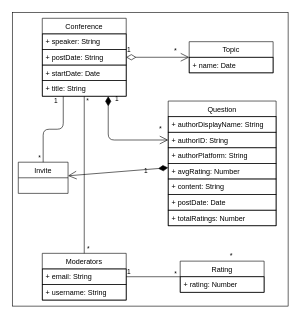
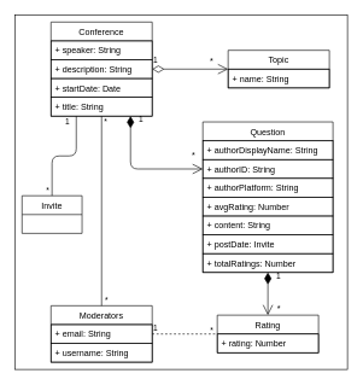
  <mxCell id="0" />
  <mxCell id="1" parent="0" />
  <mxCell id="2" value="" style="rounded=0;whiteSpace=wrap;html=1;" vertex="1" parent="1"><mxGeometry x="20" y="20" width="460" height="490" as="geometry" /></mxCell>
  <mxCell id="3" value="Rating" style="swimlane;fontStyle=0;childLayout=stackLayout;horizontal=1;startSize=26;fillColor=none;horizontalStack=0;resizeParent=1;resizeParentMax=0;resizeLast=0;collapsible=1;marginBottom=0;labelBackgroundColor=none;fontColor=#000000;strokeColor=#000000;" parent="1" vertex="1"><mxGeometry x="300" y="435" width="140" height="52" as="geometry" /></mxCell>
  <mxCell id="4" value="+ rating: Number" style="text;strokeColor=#000000;fillColor=none;align=left;verticalAlign=top;spacingLeft=4;spacingRight=4;overflow=hidden;rotatable=0;points=[[0,0.5],[1,0.5]];portConstraint=eastwest;fontColor=#000000;" parent="3" vertex="1"><mxGeometry y="26" width="140" height="26" as="geometry" /></mxCell>
  <mxCell id="5" value="Conference" style="swimlane;fontStyle=0;childLayout=stackLayout;horizontal=1;startSize=26;fillColor=none;horizontalStack=0;resizeParent=1;resizeParentMax=0;resizeLast=0;collapsible=1;marginBottom=0;labelBackgroundColor=none;fontColor=#000000;strokeColor=#000000;" parent="1" vertex="1"><mxGeometry x="70" y="30" width="140" height="130" as="geometry"><mxRectangle x="90" y="100" width="90" height="26" as="alternateBounds" /></mxGeometry></mxCell>
  <mxCell id="6" value="+ speaker: String" style="text;strokeColor=#000000;fillColor=none;align=left;verticalAlign=top;spacingLeft=4;spacingRight=4;overflow=hidden;rotatable=0;points=[[0,0.5],[1,0.5]];portConstraint=eastwest;fontColor=#000000;" parent="5" vertex="1"><mxGeometry y="26" width="140" height="26" as="geometry" /></mxCell>
- <mxCell id="7" value="+ postDate: String" style="text;strokeColor=#000000;fillColor=none;align=left;verticalAlign=top;spacingLeft=4;spacingRight=4;overflow=hidden;rotatable=0;points=[[0,0.5],[1,0.5]];portConstraint=eastwest;fontColor=#000000;" parent="5" vertex="1"><mxGeometry y="52" width="140" height="26" as="geometry" /></mxCell>
+ <mxCell id="7" value="+ description: String" style="text;strokeColor=#000000;fillColor=none;align=left;verticalAlign=top;spacingLeft=4;spacingRight=4;overflow=hidden;rotatable=0;points=[[0,0.5],[1,0.5]];portConstraint=eastwest;fontColor=#000000;" parent="5" vertex="1"><mxGeometry y="52" width="140" height="26" as="geometry" /></mxCell>
  <mxCell id="8" value="+ startDate: Date" style="text;strokeColor=#000000;fillColor=none;align=left;verticalAlign=top;spacingLeft=4;spacingRight=4;overflow=hidden;rotatable=0;points=[[0,0.5],[1,0.5]];portConstraint=eastwest;fontColor=#000000;" parent="5" vertex="1"><mxGeometry y="78" width="140" height="26" as="geometry" /></mxCell>
  <mxCell id="9" value="+ title: String" style="text;strokeColor=#000000;fillColor=none;align=left;verticalAlign=top;spacingLeft=4;spacingRight=4;overflow=hidden;rotatable=0;points=[[0,0.5],[1,0.5]];portConstraint=eastwest;fontColor=#000000;" parent="5" vertex="1"><mxGeometry y="104" width="140" height="26" as="geometry" /></mxCell>
  <mxCell id="10" value="Topic" style="swimlane;fontStyle=0;childLayout=stackLayout;horizontal=1;startSize=26;fillColor=none;horizontalStack=0;resizeParent=1;resizeParentMax=0;resizeLast=0;collapsible=1;marginBottom=0;labelBackgroundColor=none;fontColor=#000000;strokeColor=#000000;" parent="1" vertex="1"><mxGeometry x="315" y="69" width="140" height="52" as="geometry" /></mxCell>
- <mxCell id="11" value="+ name: Date" style="text;strokeColor=#000000;fillColor=none;align=left;verticalAlign=top;spacingLeft=4;spacingRight=4;overflow=hidden;rotatable=0;points=[[0,0.5],[1,0.5]];portConstraint=eastwest;fontColor=#000000;" parent="10" vertex="1"><mxGeometry y="26" width="140" height="26" as="geometry" /></mxCell>
+ <mxCell id="11" value="+ name: String" style="text;strokeColor=#000000;fillColor=none;align=left;verticalAlign=top;spacingLeft=4;spacingRight=4;overflow=hidden;rotatable=0;points=[[0,0.5],[1,0.5]];portConstraint=eastwest;fontColor=#000000;" parent="10" vertex="1"><mxGeometry y="26" width="140" height="26" as="geometry" /></mxCell>
  <mxCell id="12" value="1" style="endArrow=open;html=1;endSize=12;startArrow=diamondThin;startSize=14;startFill=0;align=left;verticalAlign=bottom;exitX=1;exitY=0.5;exitDx=0;exitDy=0;fontColor=#000000;strokeColor=#000000;labelBackgroundColor=none;" parent="1" source="7" target="10" edge="1"><mxGeometry x="-1" y="3" relative="1" as="geometry"><mxPoint x="300" y="250" as="sourcePoint" /><mxPoint x="460" y="250" as="targetPoint" /></mxGeometry></mxCell>
  <mxCell id="13" value="*" style="text;html=1;align=center;verticalAlign=middle;resizable=0;points=[];autosize=1;fontColor=#000000;strokeColor=none;" parent="1" vertex="1"><mxGeometry x="282" y="75" width="20" height="20" as="geometry" /></mxCell>
  <mxCell id="14" value="Question" style="swimlane;fontStyle=0;childLayout=stackLayout;horizontal=1;startSize=26;fillColor=none;horizontalStack=0;resizeParent=1;resizeParentMax=0;resizeLast=0;collapsible=1;marginBottom=0;labelBackgroundColor=none;fontColor=#000000;strokeColor=#000000;" parent="1" vertex="1"><mxGeometry x="280" y="168" width="180" height="208" as="geometry" /></mxCell>
  <mxCell id="15" value="+ authorDisplayName: String&#10;" style="text;strokeColor=#000000;fillColor=none;align=left;verticalAlign=top;spacingLeft=4;spacingRight=4;overflow=hidden;rotatable=0;points=[[0,0.5],[1,0.5]];portConstraint=eastwest;fontColor=#000000;" parent="14" vertex="1"><mxGeometry y="26" width="180" height="26" as="geometry" /></mxCell>
  <mxCell id="16" value="+ authorID: String" style="text;strokeColor=#000000;fillColor=none;align=left;verticalAlign=top;spacingLeft=4;spacingRight=4;overflow=hidden;rotatable=0;points=[[0,0.5],[1,0.5]];portConstraint=eastwest;fontColor=#000000;" parent="14" vertex="1"><mxGeometry y="52" width="180" height="26" as="geometry" /></mxCell>
  <mxCell id="17" value="+ authorPlatform: String" style="text;strokeColor=#000000;fillColor=none;align=left;verticalAlign=top;spacingLeft=4;spacingRight=4;overflow=hidden;rotatable=0;points=[[0,0.5],[1,0.5]];portConstraint=eastwest;fontColor=#000000;" parent="14" vertex="1"><mxGeometry y="78" width="180" height="26" as="geometry" /></mxCell>
  <mxCell id="18" value="+ avgRating: Number" style="text;strokeColor=#000000;fillColor=none;align=left;verticalAlign=top;spacingLeft=4;spacingRight=4;overflow=hidden;rotatable=0;points=[[0,0.5],[1,0.5]];portConstraint=eastwest;fontColor=#000000;" parent="14" vertex="1"><mxGeometry y="104" width="180" height="26" as="geometry" /></mxCell>
  <mxCell id="19" value="+ content: String" style="text;strokeColor=#000000;fillColor=none;align=left;verticalAlign=top;spacingLeft=4;spacingRight=4;overflow=hidden;rotatable=0;points=[[0,0.5],[1,0.5]];portConstraint=eastwest;fontColor=#000000;" parent="14" vertex="1"><mxGeometry y="130" width="180" height="26" as="geometry" /></mxCell>
- <mxCell id="20" value="+ postDate: Date" style="text;strokeColor=#000000;fillColor=none;align=left;verticalAlign=top;spacingLeft=4;spacingRight=4;overflow=hidden;rotatable=0;points=[[0,0.5],[1,0.5]];portConstraint=eastwest;fontColor=#000000;" parent="14" vertex="1"><mxGeometry y="156" width="180" height="26" as="geometry" /></mxCell>
+ <mxCell id="20" value="+ postDate: Invite" style="text;strokeColor=#000000;fillColor=none;align=left;verticalAlign=top;spacingLeft=4;spacingRight=4;overflow=hidden;rotatable=0;points=[[0,0.5],[1,0.5]];portConstraint=eastwest;fontColor=#000000;" parent="14" vertex="1"><mxGeometry y="156" width="180" height="26" as="geometry" /></mxCell>
  <mxCell id="21" value="+ totalRatings: Number" style="text;strokeColor=#000000;fillColor=none;align=left;verticalAlign=top;spacingLeft=4;spacingRight=4;overflow=hidden;rotatable=0;points=[[0,0.5],[1,0.5]];portConstraint=eastwest;fontColor=#000000;" parent="14" vertex="1"><mxGeometry y="182" width="180" height="26" as="geometry" /></mxCell>
  <mxCell id="22" value="1" style="endArrow=open;html=1;endSize=12;startArrow=diamondThin;startSize=14;startFill=1;edgeStyle=orthogonalEdgeStyle;align=left;verticalAlign=bottom;entryX=0;entryY=0.5;entryDx=0;entryDy=0;fontColor=#000000;strokeColor=#000000;labelBackgroundColor=none;" parent="1" source="5" target="16" edge="1"><mxGeometry x="-0.844" y="10" relative="1" as="geometry"><mxPoint x="360" y="290" as="sourcePoint" /><mxPoint x="520" y="290" as="targetPoint" /><mxPoint as="offset" /><Array as="points"><mxPoint x="180" y="233" /></Array></mxGeometry></mxCell>
  <mxCell id="23" value="*" style="text;html=1;align=center;verticalAlign=middle;resizable=0;points=[];autosize=1;fontColor=#000000;strokeColor=none;" parent="1" vertex="1"><mxGeometry x="257" y="204" width="20" height="20" as="geometry" /></mxCell>
- <mxCell id="24" value="1" style="endArrow=open;html=1;endSize=12;startArrow=diamondThin;startSize=14;startFill=1;align=left;verticalAlign=bottom;fontColor=#000000;strokeColor=#000000;fillColor=none;labelBackgroundColor=none;" parent="1" target="32" edge="1" source="14"><mxGeometry x="-0.489" y="10" relative="1" as="geometry"><mxPoint x="460" y="303.988" as="sourcePoint" /><mxPoint x="623.94" y="428" as="targetPoint" /><mxPoint as="offset" /></mxGeometry></mxCell>
+ <mxCell id="24" value="1" style="endArrow=open;html=1;endSize=12;startArrow=diamondThin;startSize=14;startFill=1;align=left;verticalAlign=bottom;fontColor=#000000;strokeColor=#000000;fillColor=none;labelBackgroundColor=none;" parent="1" target="3" edge="1" source="14"><mxGeometry x="-0.489" y="10" relative="1" as="geometry"><mxPoint x="460" y="303.988" as="sourcePoint" /><mxPoint x="623.94" y="428" as="targetPoint" /><mxPoint as="offset" /></mxGeometry></mxCell>
  <mxCell id="25" value="*" style="text;html=1;align=center;verticalAlign=middle;resizable=0;points=[];autosize=1;fontColor=#000000;strokeColor=none;" parent="1" vertex="1"><mxGeometry x="375" y="417" width="20" height="20" as="geometry" /></mxCell>
  <mxCell id="26" value="Moderators" style="swimlane;fontStyle=0;childLayout=stackLayout;horizontal=1;startSize=26;fillColor=none;horizontalStack=0;resizeParent=1;resizeParentMax=0;resizeLast=0;collapsible=1;marginBottom=0;labelBackgroundColor=none;fontColor=#000000;strokeColor=#000000;" parent="1" vertex="1"><mxGeometry x="70" y="422" width="140" height="78" as="geometry" /></mxCell>
  <mxCell id="27" value="+ email: String" style="text;strokeColor=#000000;fillColor=none;align=left;verticalAlign=top;spacingLeft=4;spacingRight=4;overflow=hidden;rotatable=0;points=[[0,0.5],[1,0.5]];portConstraint=eastwest;fontColor=#000000;" parent="26" vertex="1"><mxGeometry y="26" width="140" height="26" as="geometry" /></mxCell>
  <mxCell id="28" value="+ username: String" style="text;strokeColor=#000000;fillColor=none;align=left;verticalAlign=top;spacingLeft=4;spacingRight=4;overflow=hidden;rotatable=0;points=[[0,0.5],[1,0.5]];portConstraint=eastwest;fontColor=#000000;" parent="26" vertex="1"><mxGeometry y="52" width="140" height="26" as="geometry" /></mxCell>
  <mxCell id="29" value="" style="endArrow=none;html=1;fontColor=#000000;strokeColor=#000000;" parent="1" source="26" target="5" edge="1"><mxGeometry relative="1" as="geometry"><mxPoint x="88" y="422" as="sourcePoint" /><mxPoint x="625" y="372" as="targetPoint" /></mxGeometry></mxCell>
  <mxCell id="30" value="*" style="edgeLabel;resizable=0;html=1;align=left;verticalAlign=bottom;fontColor=#000000;strokeColor=#000000;labelBackgroundColor=none;" parent="29" connectable="0" vertex="1"><mxGeometry x="-1" relative="1" as="geometry"><mxPoint x="3" as="offset" /></mxGeometry></mxCell>
  <mxCell id="31" value="*" style="edgeLabel;resizable=0;html=1;align=right;verticalAlign=bottom;fontColor=#000000;strokeColor=#000000;labelBackgroundColor=none;" parent="29" connectable="0" vertex="1"><mxGeometry x="1" relative="1" as="geometry"><mxPoint x="7.94" y="16.06" as="offset" /></mxGeometry></mxCell>
  <mxCell id="32" value="Invite" style="swimlane;fontStyle=0;childLayout=stackLayout;horizontal=1;startSize=26;fillColor=none;horizontalStack=0;resizeParent=1;resizeParentMax=0;resizeLast=0;collapsible=1;marginBottom=0;labelBackgroundColor=none;fontColor=#000000;strokeColor=#000000;" vertex="1" parent="1"><mxGeometry x="30" y="270" width="83" height="52" as="geometry" /></mxCell>
- <mxCell id="33" value="" style="endArrow=none;html=1;fontColor=#000000;strokeColor=#000000;" edge="1" parent="1" source="26" target="3"><mxGeometry relative="1" as="geometry"><mxPoint x="98" y="432" as="sourcePoint" /><mxPoint x="97.64" y="170.052" as="targetPoint" /></mxGeometry></mxCell>
+ <mxCell id="33" value="" style="endArrow=none;html=1;fontColor=#000000;strokeColor=#000000;dashed=1;" edge="1" parent="1" source="26" target="3"><mxGeometry relative="1" as="geometry"><mxPoint x="98" y="432" as="sourcePoint" /><mxPoint x="97.64" y="170.052" as="targetPoint" /></mxGeometry></mxCell>
  <mxCell id="34" value="1" style="edgeLabel;resizable=0;html=1;align=left;verticalAlign=bottom;fontColor=#000000;strokeColor=#000000;labelBackgroundColor=none;" connectable="0" vertex="1" parent="33"><mxGeometry x="-1" relative="1" as="geometry" /></mxCell>
  <mxCell id="35" value="*" style="edgeLabel;resizable=0;html=1;align=right;verticalAlign=bottom;fontColor=#000000;strokeColor=#000000;labelBackgroundColor=none;" connectable="0" vertex="1" parent="33"><mxGeometry x="1" relative="1" as="geometry"><mxPoint x="-5.06" y="4.19" as="offset" /></mxGeometry></mxCell>
  <mxCell id="36" value="" style="endArrow=none;html=1;fontColor=#000000;strokeColor=#000000;edgeStyle=orthogonalEdgeStyle;entryX=0.25;entryY=1;entryDx=0;entryDy=0;" edge="1" parent="1" source="32" target="5"><mxGeometry relative="1" as="geometry"><mxPoint x="108" y="442" as="sourcePoint" /><mxPoint x="107.64" y="180.052" as="targetPoint" /></mxGeometry></mxCell>
  <mxCell id="37" value="*" style="edgeLabel;resizable=0;html=1;align=left;verticalAlign=bottom;fontColor=#000000;strokeColor=#000000;labelBackgroundColor=none;" connectable="0" vertex="1" parent="36"><mxGeometry x="-1" relative="1" as="geometry"><mxPoint x="-9.77" as="offset" /></mxGeometry></mxCell>
  <mxCell id="38" value="1" style="edgeLabel;resizable=0;html=1;align=right;verticalAlign=bottom;fontColor=#000000;strokeColor=#000000;labelBackgroundColor=none;" connectable="0" vertex="1" parent="36"><mxGeometry x="1" relative="1" as="geometry"><mxPoint x="-9.06" y="15.06" as="offset" /></mxGeometry></mxCell>
